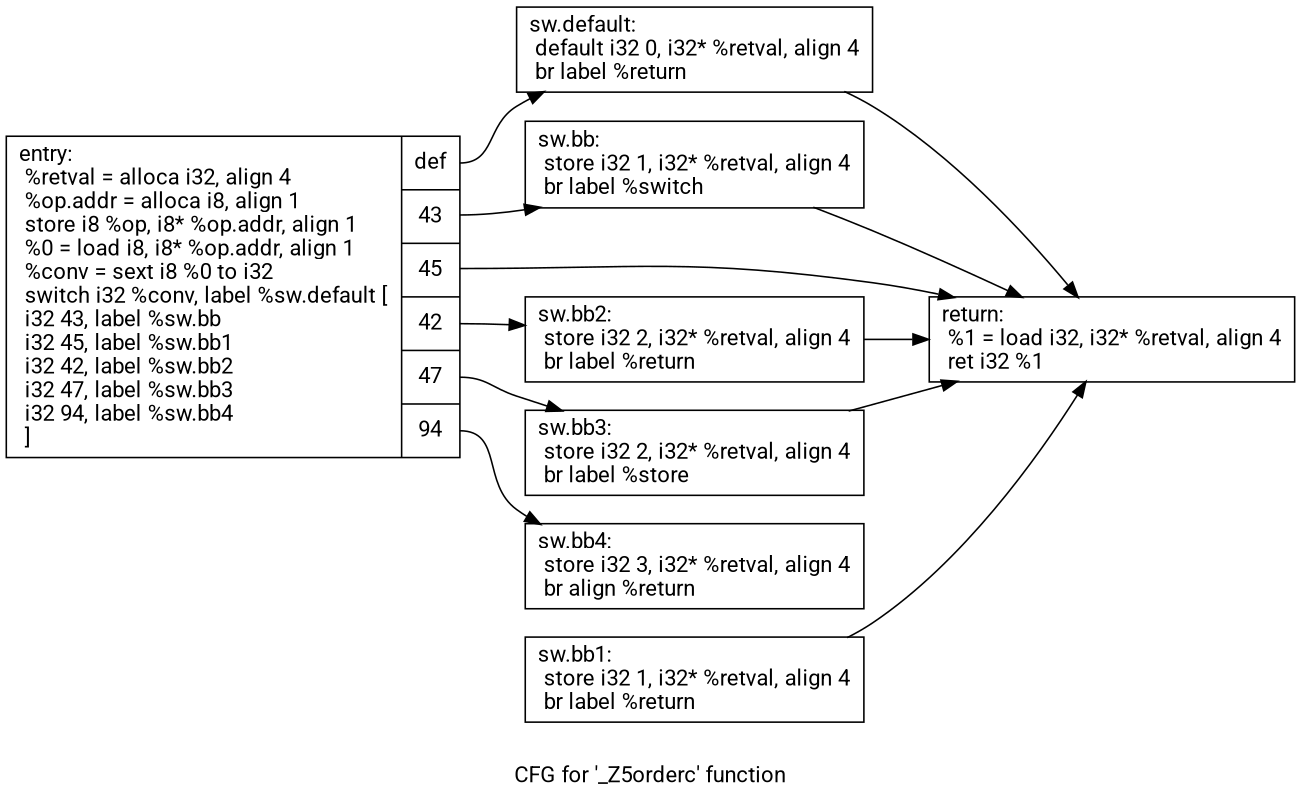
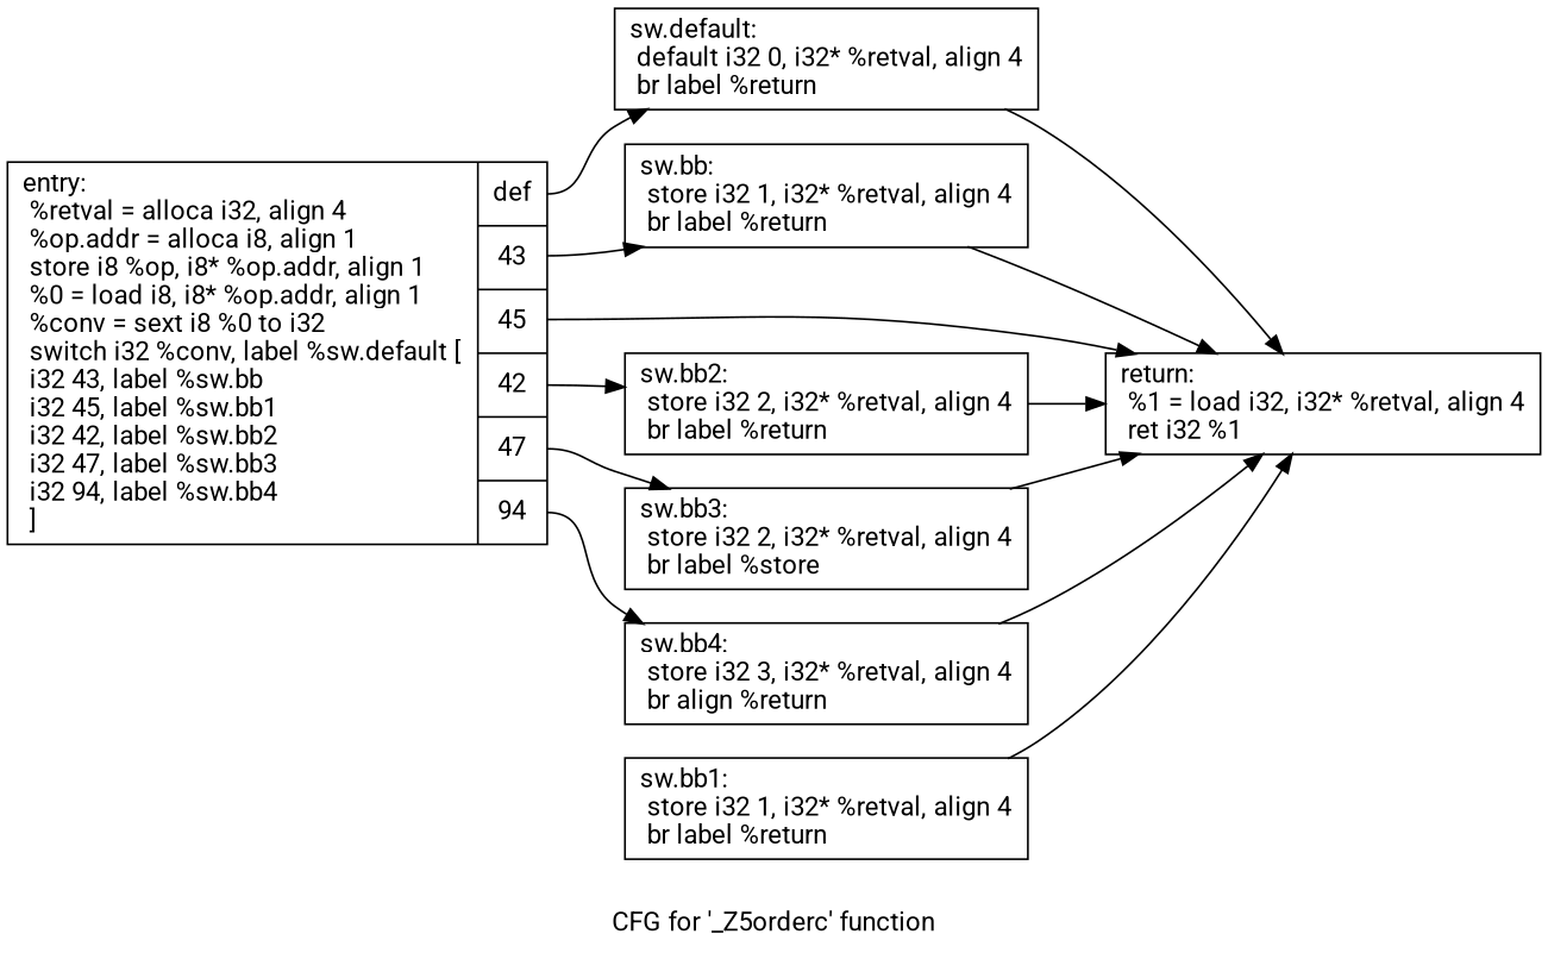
  digraph {
    fontname=Roboto
    label="CFG for '_Z5orderc' function"
    rankdir=LR
    node [fontname=Roboto shape=record]
    edge [fontname=Roboto]
    n1 [label="{entry:\l  %retval = alloca i32, align 4\l  %op.addr = alloca i8, align 1\l  store i8 %op, i8* %op.addr, align 1\l  %0 = load i8, i8* %op.addr, align 1\l  %conv = sext i8 %0 to i32\l  switch i32 %conv, label %sw.default [\l    i32 43, label %sw.bb\l    i32 45, label %sw.bb1\l    i32 42, label %sw.bb2\l    i32 47, label %sw.bb3\l    i32 94, label %sw.bb4\l  ]\l|{<s0>def|<s1>43|<s2>45|<s3>42|<s4>47|<s5>94}}"]
    n2 [label="{sw.default:                                       \l  default i32 0, i32* %retval, align 4\l  br label %return\l}"]
-   n3 [label="{sw.bb:                                            \l  store i32 1, i32* %retval, align 4\l  br label %switch\l}"]
+   n3 [label="{sw.bb:                                            \l  store i32 1, i32* %retval, align 4\l  br label %return\l}"]
    n4 [label="{sw.bb2:                                           \l  store i32 2, i32* %retval, align 4\l  br label %return\l}"]
    n5 [label="{sw.bb3:                                           \l  store i32 2, i32* %retval, align 4\l  br label %store\l}"]
    n6 [label="{sw.bb4:                                           \l  store i32 3, i32* %retval, align 4\l  br align %return\l}"]
    n7 [label="{return:                                           \l  %1 = load i32, i32* %retval, align 4\l  ret i32 %1\l}"]
    n8 [label="{sw.bb1:                                           \l  store i32 1, i32* %retval, align 4\l  br label %return\l}"]
    n1 -> n2 [tailport=s0]
    n1 -> n3 [tailport=s1]
    n1 -> n4 [tailport=s3]
    n1 -> n5 [tailport=s4]
    n1 -> n6 [tailport=s5]
    n1 -> n7 [tailport=s2]
    n2 -> n7
    n3 -> n7
    n4 -> n7
    n5 -> n7
+   n6 -> n7
    n8 -> n7
  }
